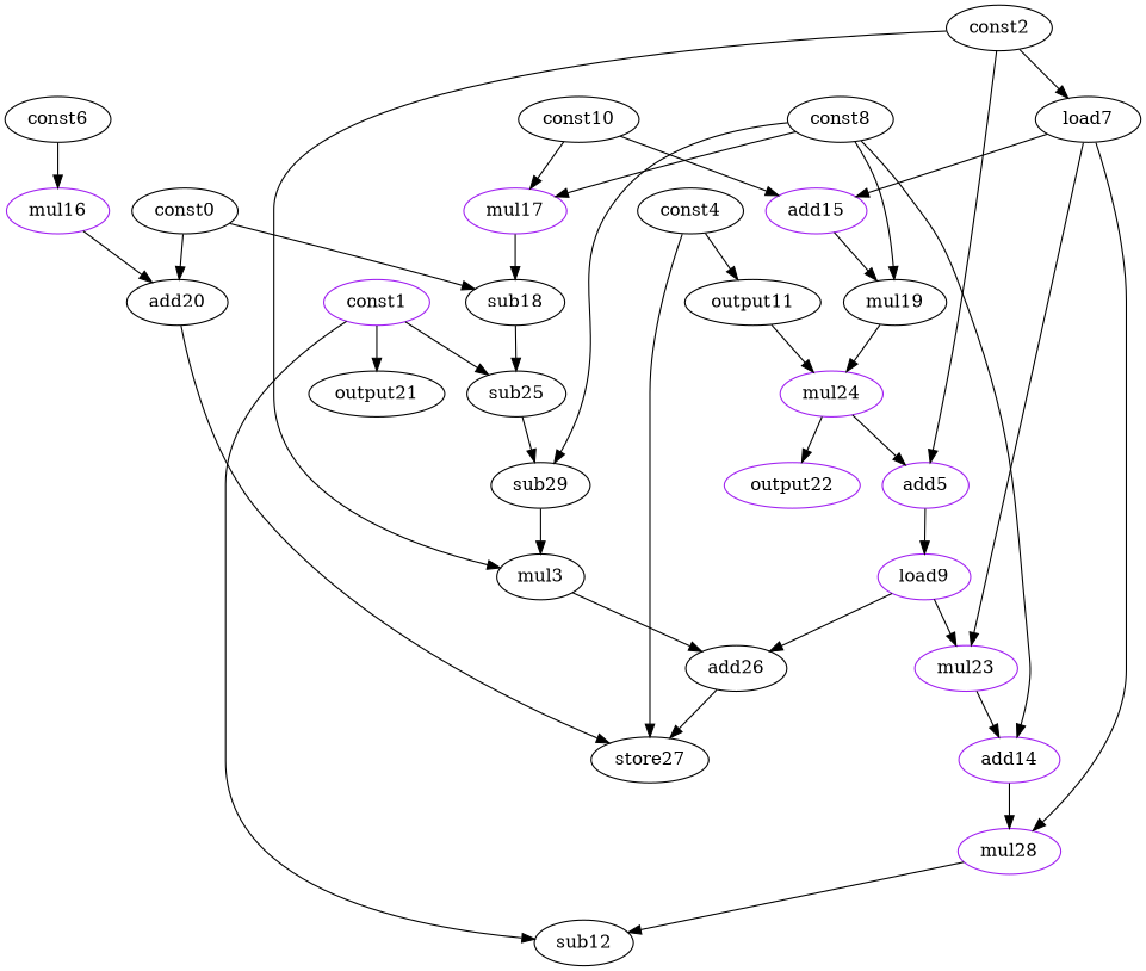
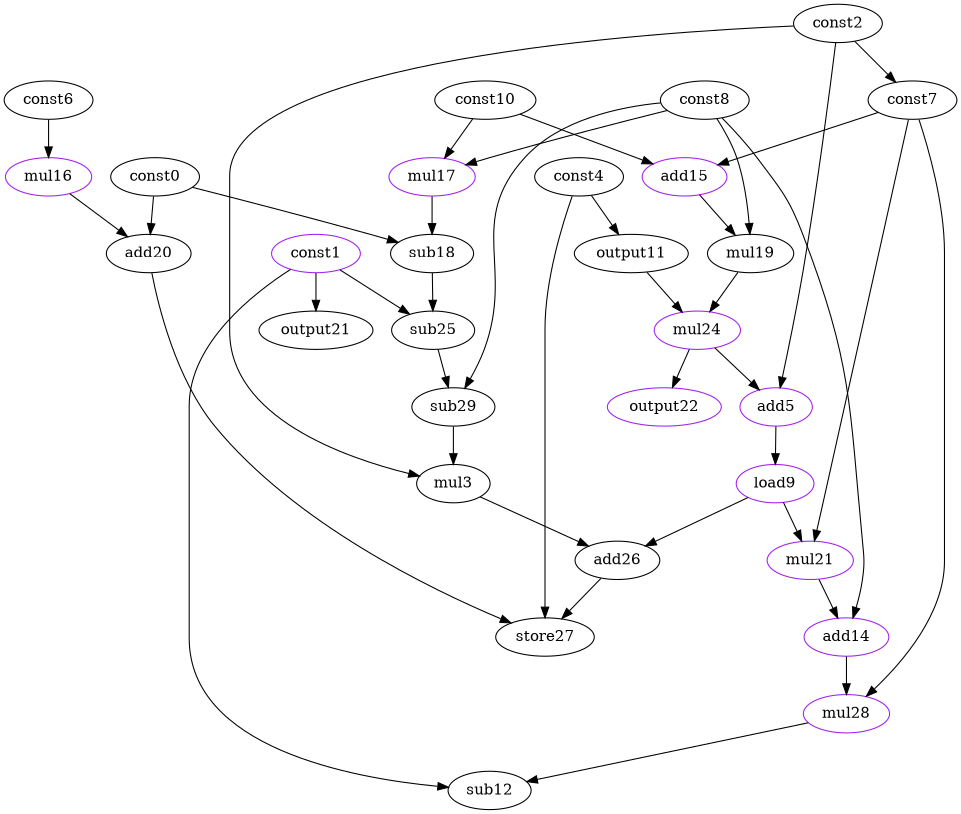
  digraph {
    node [color=black opcode=const]
    edge [operand=0]
    sub18 [opcode=sub]
    const0
    add20 [opcode=add]
    sub25 [opcode=sub]
    store27 [opcode=store]
    const1 [color=purple]
    sub12 [opcode=sub]
    output21 [opcode=output]
    sub29 [opcode=sub]
    mul3 [opcode=mul]
    const2
    add5 [color=purple opcode=add]
-   load7 [opcode=load]
+   load7 [opcode=load label=const7]
    add26 [opcode=add]
    load9 [color=purple opcode=load]
    add15 [color=purple opcode=add]
-   mul23 [color=purple opcode=mul]
+   mul23 [color=purple opcode=mul label=mul21]
    mul28 [color=purple opcode=mul]
    output11 [opcode=output]
    const4
    mul24 [color=purple opcode=mul]
    output22 [color=purple opcode=output]
    mul16 [color=purple opcode=mul]
    const6
    mul19 [opcode=mul]
    add14 [color=purple opcode=add]
    const8
    mul17 [color=purple opcode=mul]
    const10
    sub18 -> sub25 [operand=1]
    const0 -> sub18
    const0 -> add20
    add20 -> store27
    sub25 -> sub29 [operand=1]
    const1 -> sub25
    const1 -> sub12
    const1 -> output21
    sub29 -> mul3 [operand=1]
    mul3 -> add26 [operand=1]
    const2 -> mul3
    const2 -> add5 [operand=1]
    const2 -> load7
    add5 -> load9
    load7 -> add15 [operand=1]
    load7 -> mul23 [operand=1]
    load7 -> mul28 [operand=1]
    add26 -> store27
    load9 -> add26
    load9 -> mul23
    add15 -> mul19 [operand=1]
    mul23 -> add14 [operand=1]
    mul28 -> sub12 [operand=1]
    output11 -> mul24 [operand=1]
    const4 -> store27 [operand=1]
    const4 -> output11
    mul24 -> add5
    mul24 -> output22
    mul16 -> add20 [operand=1]
    const6 -> mul16 [operand=1]
    mul19 -> mul24
    add14 -> mul28
    const8 -> sub29
    const8 -> mul19
    const8 -> add14
    const8 -> mul17
    mul17 -> sub18 [operand=1]
    const10 -> add15
    const10 -> mul17 [operand=1]
  }
